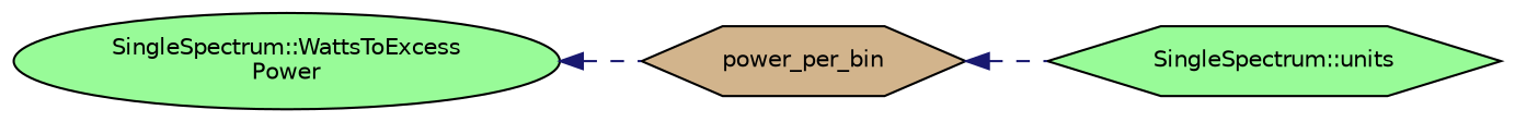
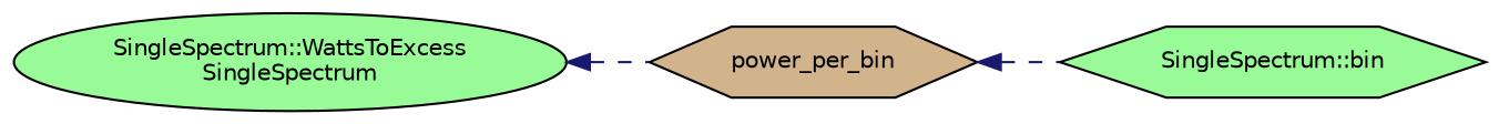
  digraph {
    rankdir=LR
    node [color=black fillcolor=palegreen fontname=Helvetica fontsize=10 shape=hexagon style=filled]
    edge [color=midnightblue dir=back fontname=Helvetica fontsize=10 labelfontname=Helvetica labelfontsize=10 style=dashed]
    n1 [fillcolor=tan fontcolor=black height=0.2 label=power_per_bin width=0.4]
-   n2 [height=0.2 label="SingleSpectrum::units" width=0.4]
-   n3 [height=0.2 label="SingleSpectrum::WattsToExcess\lPower" shape=ellipse width=0.4]
+   n2 [height=0.2 label="SingleSpectrum::bin" width=0.4]
+   n3 [height=0.2 label="SingleSpectrum::WattsToExcess\lSingleSpectrum" shape=ellipse width=0.4]
    n1 -> n2
    n3 -> n1
  }
